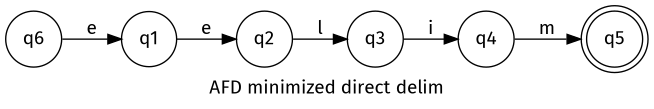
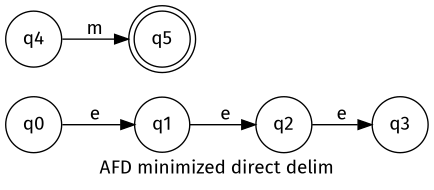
  digraph {
    fontname="Fira Sans"
    label="AFD minimized direct delim"
    rankdir=LR
    node [fontname="Fira Sans" shape=circle]
    edge [fontname="Fira Sans"]
-   n1 [label=q6]
+   n1 [label=q0]
    n2 [label=q1]
    n3 [label=q2]
    n4 [label=q3]
    n5 [label=q4]
    n6 [label=q5 shape=doublecircle]
    n1 -> n2 [label=e]
    n2 -> n3 [label=e]
-   n3 -> n4 [label=l]
-   n4 -> n5 [label=i]
+   n3 -> n4 [label=e]
    n5 -> n6 [label=m]
  }
